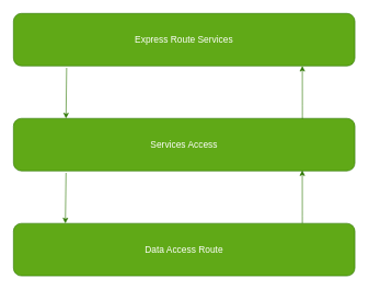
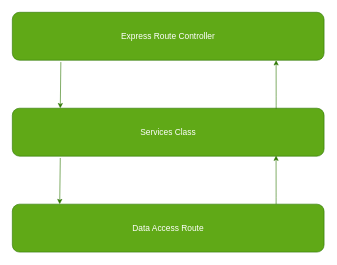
  <mxCell id="0" />
  <mxCell id="1" parent="0" />
- <mxCell id="2" value="&lt;font style=&quot;font-size: 14px&quot;&gt;Express Route Services&lt;/font&gt;" style="rounded=1;whiteSpace=wrap;html=1;fillColor=#60a917;strokeColor=#2D7600;fontColor=#ffffff;" parent="1" vertex="1"><mxGeometry x="20" y="20" width="520" height="80" as="geometry" /></mxCell>
- <mxCell id="3" value="&lt;font style=&quot;font-size: 14px&quot;&gt;Services Access&lt;/font&gt;" style="rounded=1;whiteSpace=wrap;html=1;fillColor=#60a917;strokeColor=#2D7600;fontColor=#ffffff;" parent="1" vertex="1"><mxGeometry x="20" y="180" width="520" height="80" as="geometry" /></mxCell>
+ <mxCell id="2" value="&lt;font style=&quot;font-size: 14px&quot;&gt;Express Route Controller&lt;/font&gt;" style="rounded=1;whiteSpace=wrap;html=1;fillColor=#60a917;strokeColor=#2D7600;fontColor=#ffffff;" parent="1" vertex="1"><mxGeometry x="20" y="20" width="520" height="80" as="geometry" /></mxCell>
+ <mxCell id="3" value="&lt;font style=&quot;font-size: 14px&quot;&gt;Services Class&lt;/font&gt;" style="rounded=1;whiteSpace=wrap;html=1;fillColor=#60a917;strokeColor=#2D7600;fontColor=#ffffff;" parent="1" vertex="1"><mxGeometry x="20" y="180" width="520" height="80" as="geometry" /></mxCell>
  <mxCell id="4" value="&lt;font style=&quot;font-size: 14px&quot;&gt;Data Access Route&lt;/font&gt;" style="rounded=1;whiteSpace=wrap;html=1;fillColor=#60a917;strokeColor=#2D7600;fontColor=#ffffff;" parent="1" vertex="1"><mxGeometry x="20" y="340" width="520" height="80" as="geometry" /></mxCell>
  <mxCell id="5" value="" style="endArrow=classic;html=1;fillColor=#60a917;strokeColor=#2D7600;entryX=0.152;entryY=0;entryDx=0;entryDy=0;entryPerimeter=0;" parent="1" target="4" edge="1"><mxGeometry width="50" height="50" relative="1" as="geometry"><mxPoint x="100" y="263" as="sourcePoint" /><mxPoint x="100" y="330" as="targetPoint" /></mxGeometry></mxCell>
  <mxCell id="6" value="" style="endArrow=classic;html=1;entryX=0.846;entryY=0.988;entryDx=0;entryDy=0;entryPerimeter=0;fillColor=#60a917;strokeColor=#2D7600;" parent="1" target="3" edge="1"><mxGeometry width="50" height="50" relative="1" as="geometry"><mxPoint x="460" y="340" as="sourcePoint" /><mxPoint x="460.8" y="300.28" as="targetPoint" /><Array as="points"><mxPoint x="460" y="330" /></Array></mxGeometry></mxCell>
  <mxCell id="7" value="" style="endArrow=classic;html=1;entryX=0.846;entryY=0.988;entryDx=0;entryDy=0;entryPerimeter=0;fillColor=#60a917;strokeColor=#2D7600;" parent="1" edge="1"><mxGeometry width="50" height="50" relative="1" as="geometry"><mxPoint x="460.08" y="180.96" as="sourcePoint" /><mxPoint x="460" y="100" as="targetPoint" /><Array as="points"><mxPoint x="460.08" y="170.96" /></Array></mxGeometry></mxCell>
  <mxCell id="8" value="" style="endArrow=classic;html=1;fillColor=#60a917;strokeColor=#2D7600;entryX=0.152;entryY=0;entryDx=0;entryDy=0;entryPerimeter=0;" parent="1" edge="1"><mxGeometry width="50" height="50" relative="1" as="geometry"><mxPoint x="100.96" y="103" as="sourcePoint" /><mxPoint x="100" y="180" as="targetPoint" /></mxGeometry></mxCell>
